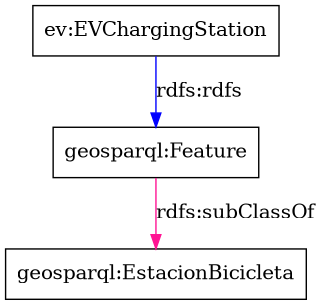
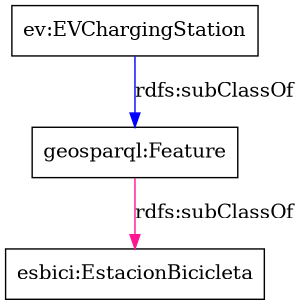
  digraph {
    rankdir=TB
    node [color=black shape=rectangle]
    "ev:EVChargingStation"
    "geosparql:Feature"
-   "esbici:EstacionBicicleta" [label="geosparql:EstacionBicicleta"]
-   "ev:EVChargingStation" -> "geosparql:Feature" [color=blue label="rdfs:rdfs"]
+   "esbici:EstacionBicicleta"
+   "ev:EVChargingStation" -> "geosparql:Feature" [color=blue label="rdfs:subClassOf"]
    "geosparql:Feature" -> "esbici:EstacionBicicleta" [color=deeppink label="rdfs:subClassOf"]
  }
